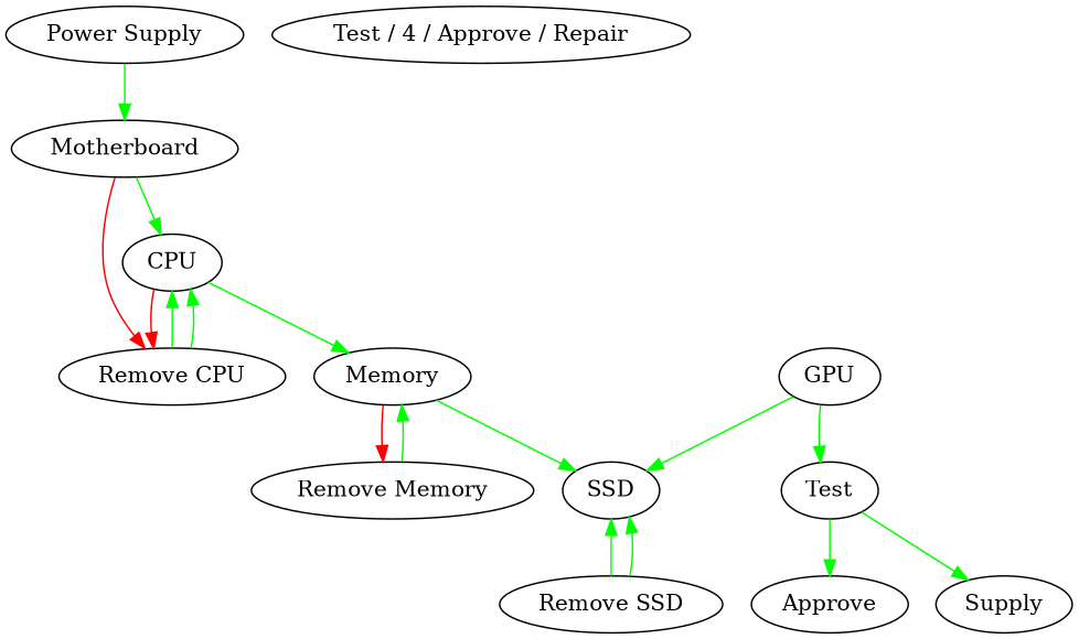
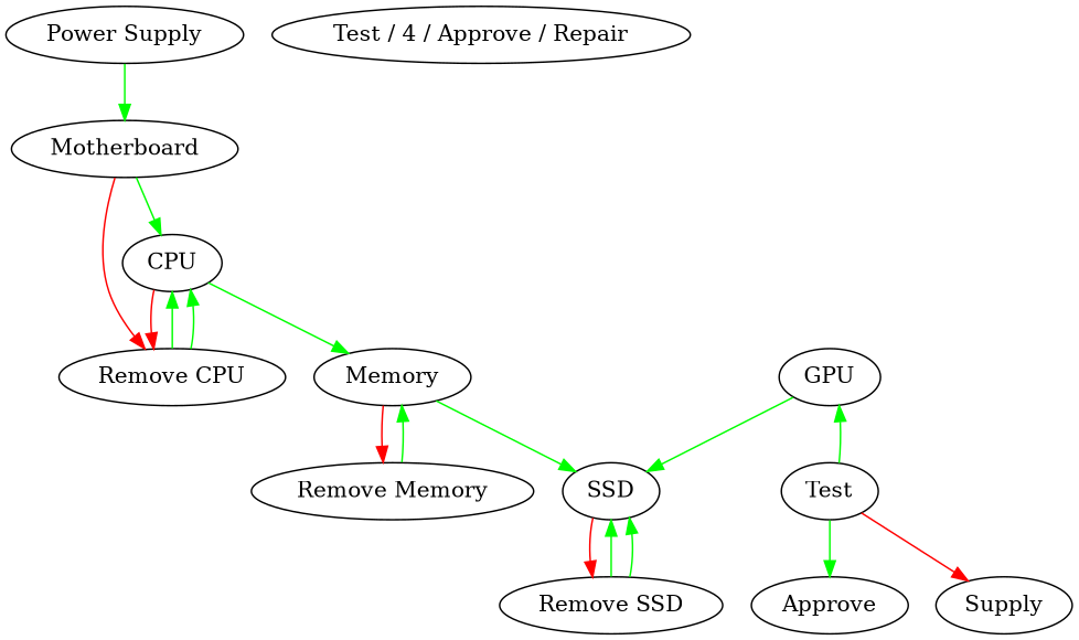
  digraph {
    edge [color=green]
    "Power Supply"
    Motherboard
    CPU
    "Remove CPU"
    Memory
    SSD
    "Remove Memory"
    "Remove SSD"
    GPU
    Test
    Approve
    n12 [label=Supply]
    "Test / 4 / Approve / Repair"
    "Power Supply" -> Motherboard
    Motherboard -> CPU
    Motherboard -> "Remove CPU" [color=red]
    CPU -> "Remove CPU" [color=red]
    CPU -> Memory
    "Remove CPU" -> CPU
    "Remove CPU" -> CPU
    Memory -> SSD
    Memory -> "Remove Memory" [color=red]
+   SSD -> "Remove SSD" [color=red]
    "Remove Memory" -> Memory
    "Remove SSD" -> SSD
    "Remove SSD" -> SSD
    GPU -> SSD
-   GPU -> Test
+   Test -> GPU
    Test -> Approve
-   Test -> n12
+   Test -> n12 [color=red]
  }
